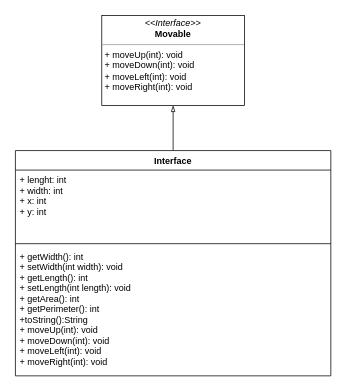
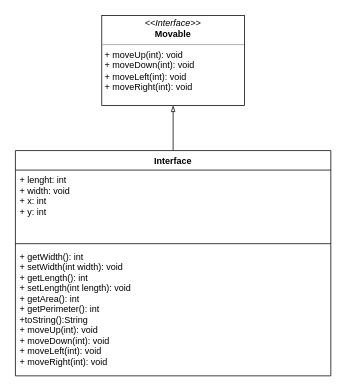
  <mxCell id="0" />
  <mxCell id="1" parent="0" />
  <mxCell id="2" value="&lt;p style=&quot;margin: 0px ; margin-top: 4px ; text-align: center&quot;&gt;&lt;i&gt;&amp;lt;&amp;lt;Interface&amp;gt;&amp;gt;&lt;/i&gt;&lt;br&gt;&lt;b&gt;Movable&lt;/b&gt;&lt;/p&gt;&lt;hr size=&quot;1&quot;&gt;&lt;p style=&quot;margin: 0px ; margin-left: 4px&quot;&gt;&lt;span&gt;+ moveUp(int): void&lt;/span&gt;&lt;br&gt;&lt;/p&gt;&lt;p style=&quot;margin: 0px ; margin-left: 4px&quot;&gt;+ moveDown(int): void&lt;/p&gt;&lt;p style=&quot;margin: 0px ; margin-left: 4px&quot;&gt;+ moveLeft(int): void&lt;br&gt;&lt;/p&gt;&lt;p style=&quot;margin: 0px ; margin-left: 4px&quot;&gt;+ moveRight(int): void&lt;br&gt;&lt;/p&gt;" style="verticalAlign=top;align=left;overflow=fill;fontSize=12;fontFamily=Helvetica;html=1;" vertex="1" parent="1"><mxGeometry x="135" y="20" width="190" height="120" as="geometry" /></mxCell>
  <mxCell id="3" style="edgeStyle=orthogonalEdgeStyle;rounded=0;orthogonalLoop=1;jettySize=auto;html=1;entryX=0.5;entryY=1;entryDx=0;entryDy=0;endArrow=blockThin;endFill=0;" edge="1" parent="1" source="4" target="2"><mxGeometry relative="1" as="geometry" /></mxCell>
  <mxCell id="4" value="Interface" style="swimlane;fontStyle=1;align=center;verticalAlign=top;childLayout=stackLayout;horizontal=1;startSize=26;horizontalStack=0;resizeParent=1;resizeParentMax=0;resizeLast=0;collapsible=1;marginBottom=0;" vertex="1" parent="1"><mxGeometry x="20" y="200" width="420" height="300" as="geometry" /></mxCell>
- <mxCell id="5" value="+ lenght: int&#10;+ width: int&#10;+ x: int&#10;+ y: int" style="text;strokeColor=none;fillColor=none;align=left;verticalAlign=top;spacingLeft=4;spacingRight=4;overflow=hidden;rotatable=0;points=[[0,0.5],[1,0.5]];portConstraint=eastwest;" vertex="1" parent="4"><mxGeometry y="26" width="420" height="94" as="geometry" /></mxCell>
+ <mxCell id="5" value="+ lenght: int&#10;+ width: void&#10;+ x: int&#10;+ y: int" style="text;strokeColor=none;fillColor=none;align=left;verticalAlign=top;spacingLeft=4;spacingRight=4;overflow=hidden;rotatable=0;points=[[0,0.5],[1,0.5]];portConstraint=eastwest;" vertex="1" parent="4"><mxGeometry y="26" width="420" height="94" as="geometry" /></mxCell>
  <mxCell id="6" value="" style="line;strokeWidth=1;fillColor=none;align=left;verticalAlign=middle;spacingTop=-1;spacingLeft=3;spacingRight=3;rotatable=0;labelPosition=right;points=[];portConstraint=eastwest;" vertex="1" parent="4"><mxGeometry y="120" width="420" height="8" as="geometry" /></mxCell>
  <mxCell id="7" value="+ getWidth(): int&#10;+ setWidth(int width): void&#10;+ getLength(): int&#10;+ setLength(int length): void&#10;+ getArea(): int&#10;+ getPerimeter(): int&#10;+toString():String&#10;+ moveUp(int): void&#10;+ moveDown(int): void&#10;+ moveLeft(int): void&#10;+ moveRight(int): void" style="text;strokeColor=none;fillColor=none;align=left;verticalAlign=top;spacingLeft=4;spacingRight=4;overflow=hidden;rotatable=0;points=[[0,0.5],[1,0.5]];portConstraint=eastwest;fontStyle=0" vertex="1" parent="4"><mxGeometry y="128" width="420" height="172" as="geometry" /></mxCell>
